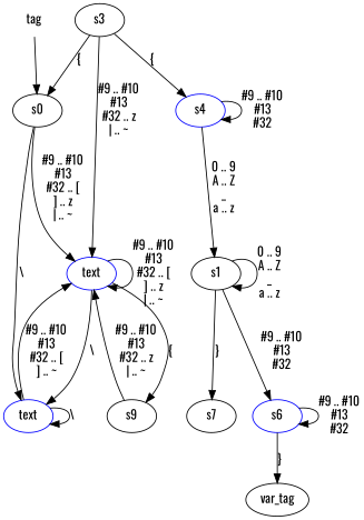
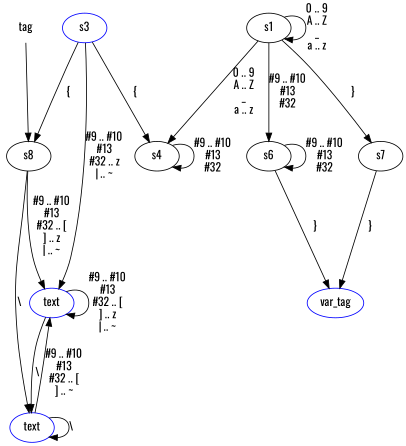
  digraph {
    fontname=Oswald
    node [fontname=Oswald shape=oval]
    edge [fontname=Oswald]
    n1 [color=blue label="text\n"]
-   s0
+   s0 [label=s8]
    n3 [color=blue label="text\n"]
-   s9
-   s3
-   s4 [color=blue]
+   s3 [color=blue]
+   s4
    n7 [label=s1]
-   s6 [color=blue]
+   s6
    s7
-   n10 [color=black label="var_tag\n"]
+   n10 [color=blue label="var_tag\n"]
    n11 [label=tag shape=none]
    n1 -> n1 [label="#9 .. #10\n#13\n#32 .. [\n] .. z\n| .. ~"]
    n1 -> n3 [label="\\"]
-   n1 -> s9 [label="{"]
    s0 -> n1 [label="#9 .. #10\n#13\n#32 .. [\n] .. z\n| .. ~"]
    s0 -> n3 [label="\\"]
    n3 -> n1 [label="#9 .. #10\n#13\n#32 .. [\n] .. ~"]
    n3 -> n3 [label="\\"]
-   s9 -> n1 [label="#9 .. #10\n#13\n#32 .. z\n| .. ~"]
    s3 -> n1 [label="#9 .. #10\n#13\n#32 .. z\n| .. ~"]
    s3 -> s0 [label="{"]
    s3 -> s4 [label="{"]
    s4 -> s4 [label="#9 .. #10\n#13\n#32"]
-   s4 -> n7 [label="0 .. 9\nA .. Z\n_\na .. z"]
+   n7 -> s4 [label="0 .. 9\nA .. Z\n_\na .. z"]
    n7 -> n7 [label="0 .. 9\nA .. Z\n_\na .. z"]
    n7 -> s6 [label="#9 .. #10\n#13\n#32"]
    n7 -> s7 [label="}"]
    s6 -> s6 [label="#9 .. #10\n#13\n#32"]
    s6 -> n10 [label="}"]
+   s7 -> n10 [label="}"]
    n11 -> s0
  }
